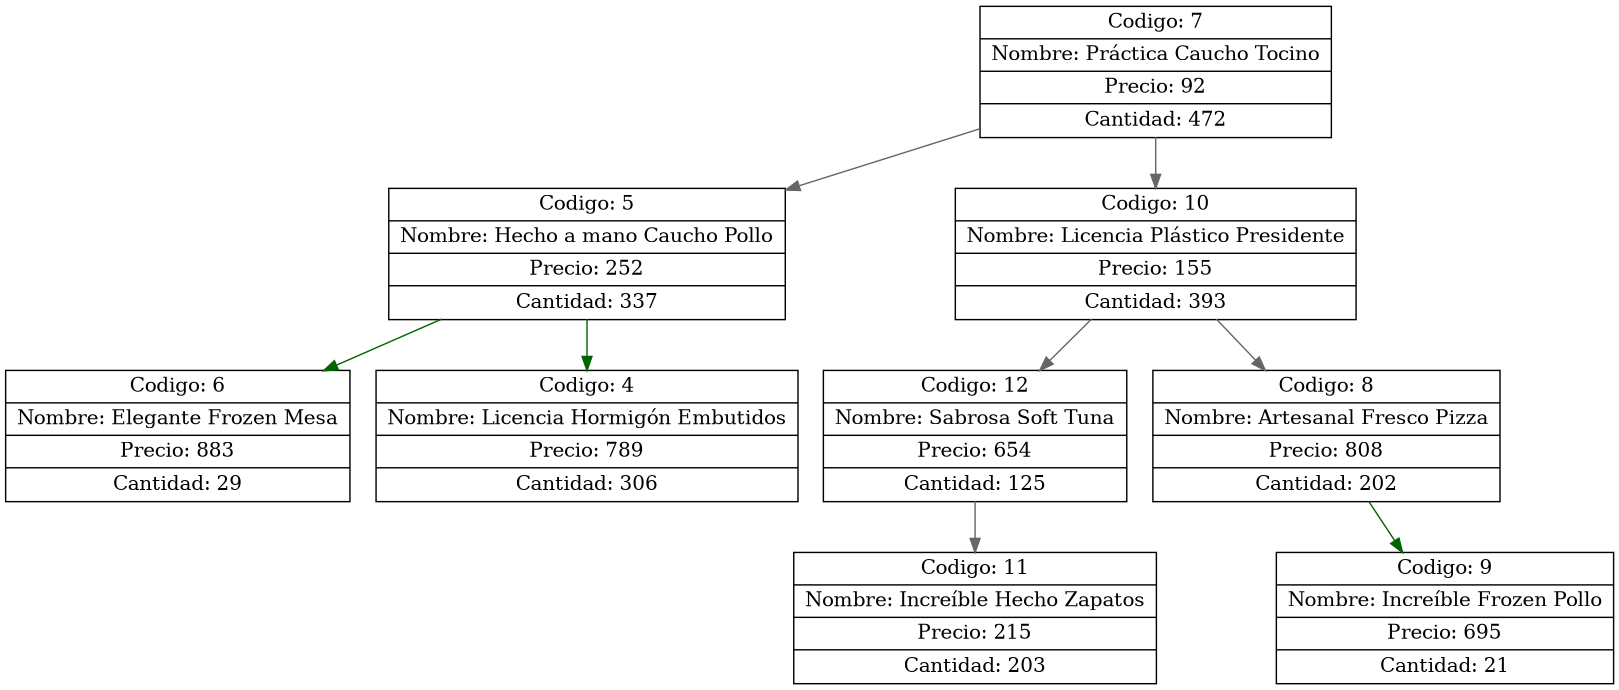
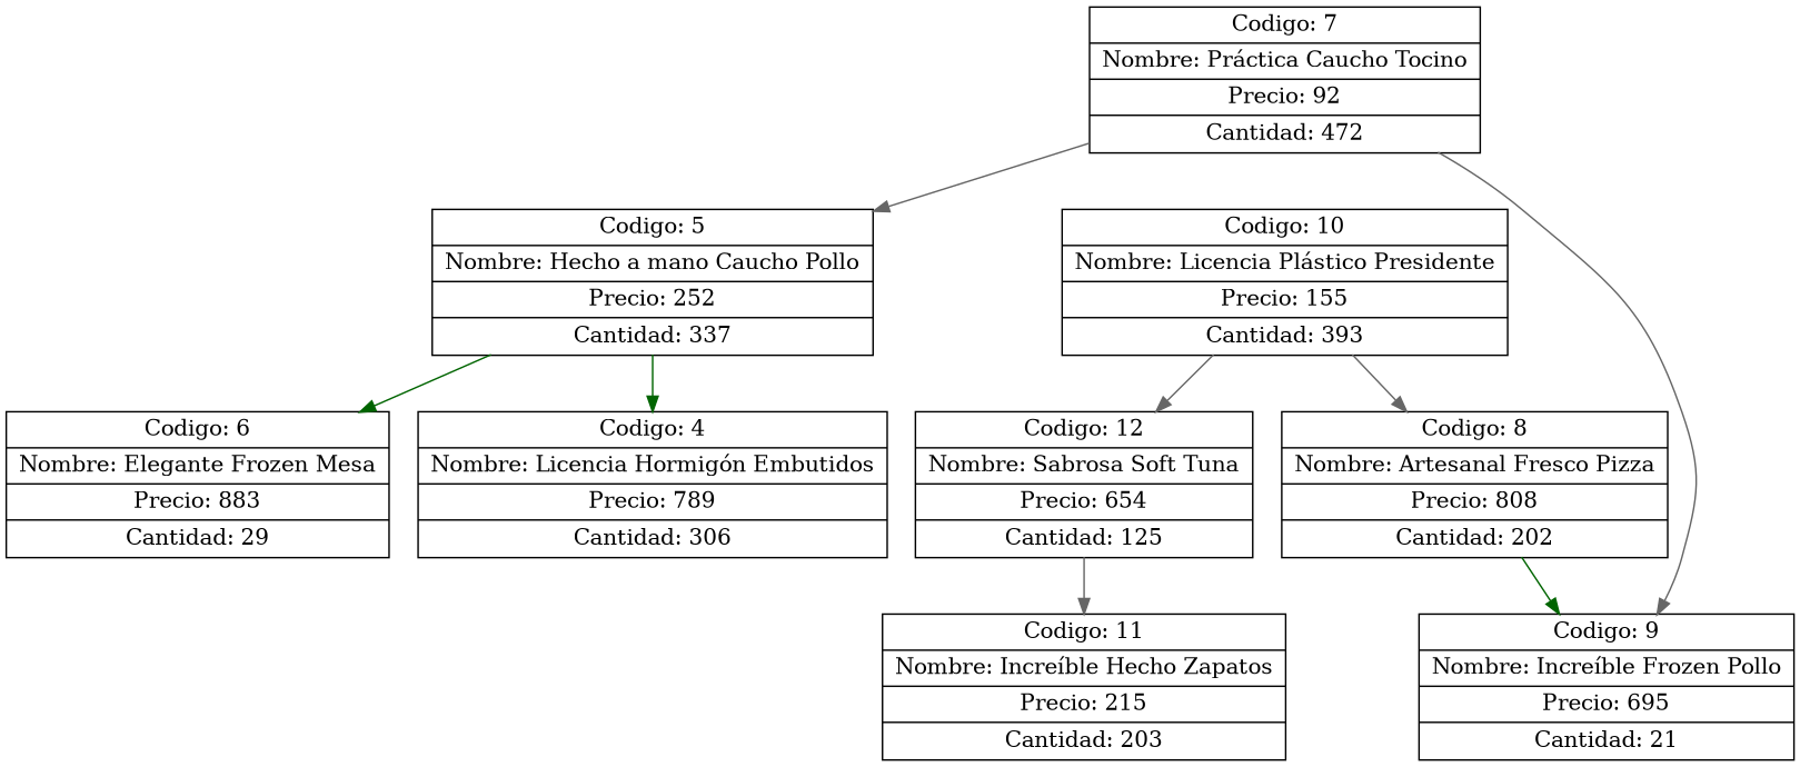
  digraph {
    node [shape=record]
    edge [color=gray40]
    n1 [label="{ Codigo: 7 | Nombre: Práctica Caucho Tocino | Precio: 92 | Cantidad: 472}"]
    n2 [label="{ Codigo: 5 | Nombre: Hecho a mano Caucho Pollo | Precio: 252 | Cantidad: 337}"]
    n3 [label="{ Codigo: 10 | Nombre: Licencia Plástico Presidente | Precio: 155 | Cantidad: 393}"]
    n4 [label="{ Codigo: 4 | Nombre: Licencia Hormigón Embutidos | Precio: 789 | Cantidad: 306}"]
    n5 [label="{ Codigo: 6 | Nombre: Elegante Frozen Mesa | Precio: 883 | Cantidad: 29}"]
    n6 [label="{ Codigo: 8 | Nombre: Artesanal Fresco Pizza | Precio: 808 | Cantidad: 202}"]
    n7 [label="{ Codigo: 12 | Nombre: Sabrosa Soft Tuna | Precio: 654 | Cantidad: 125}"]
    n8 [label="{ Codigo: 9 | Nombre: Increíble Frozen Pollo | Precio: 695 | Cantidad: 21}"]
    n9 [label="{ Codigo: 11 | Nombre: Increíble Hecho Zapatos | Precio: 215 | Cantidad: 203}"]
    n1 -> n2
-   n1 -> n3
+   n1 -> n8
    n2 -> n4 [color=darkgreen]
    n2 -> n5 [color=darkgreen]
    n3 -> n6
    n3 -> n7
    n6 -> n8 [color=darkgreen]
    n7 -> n9
  }
